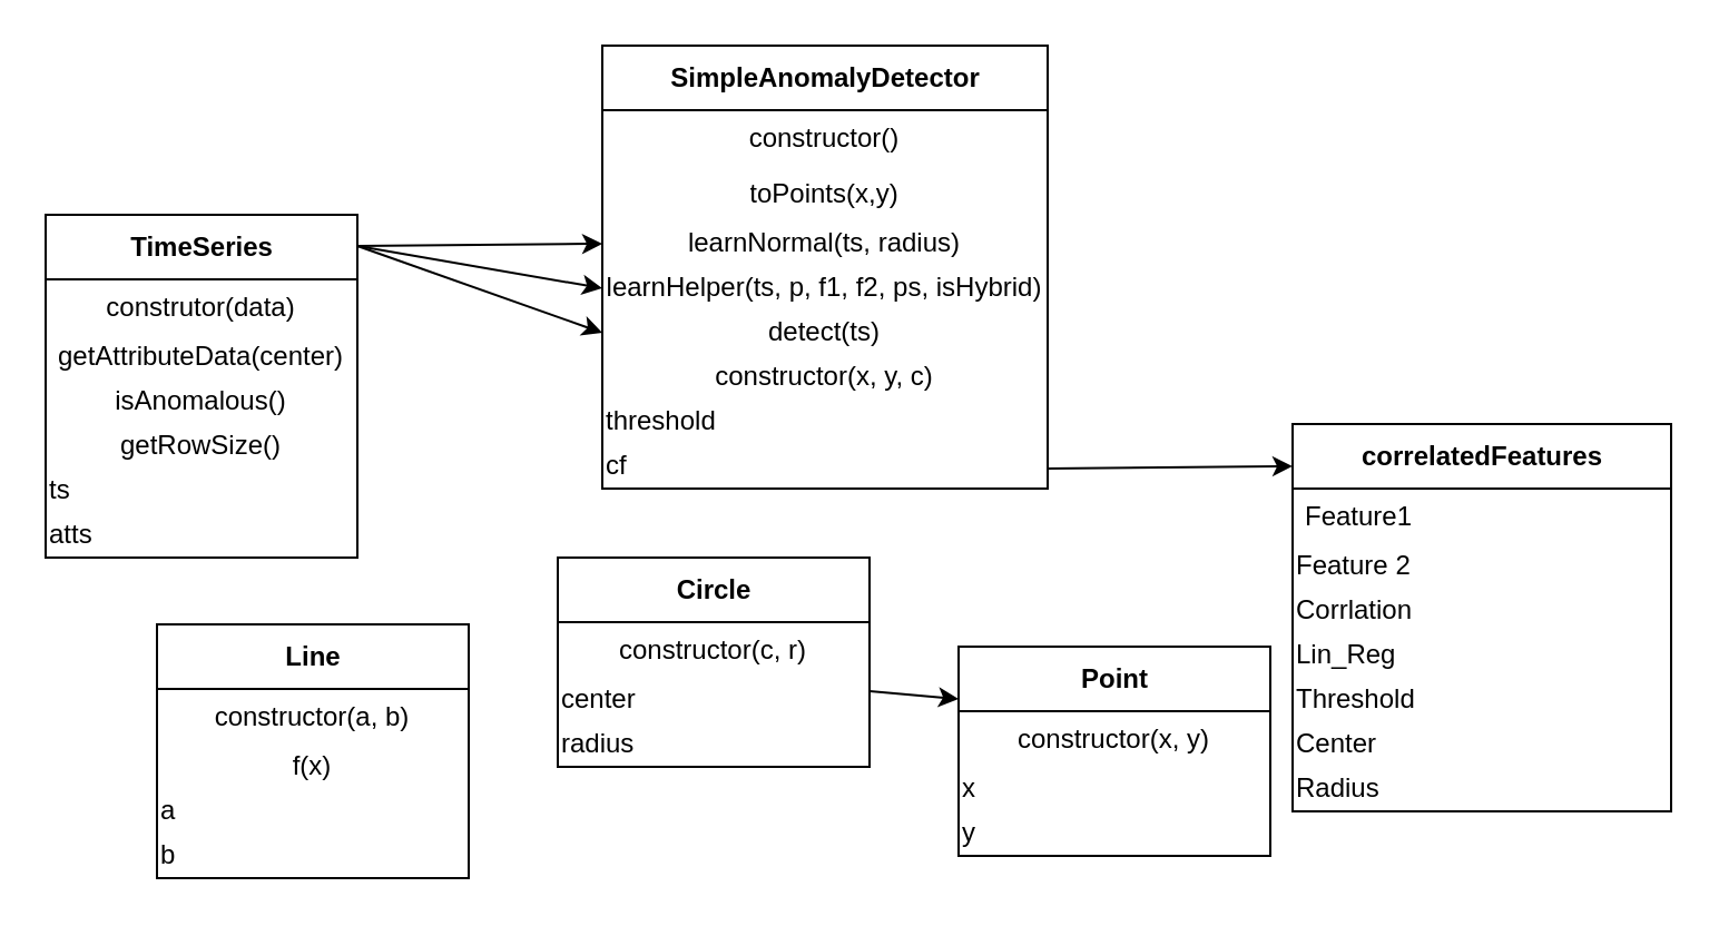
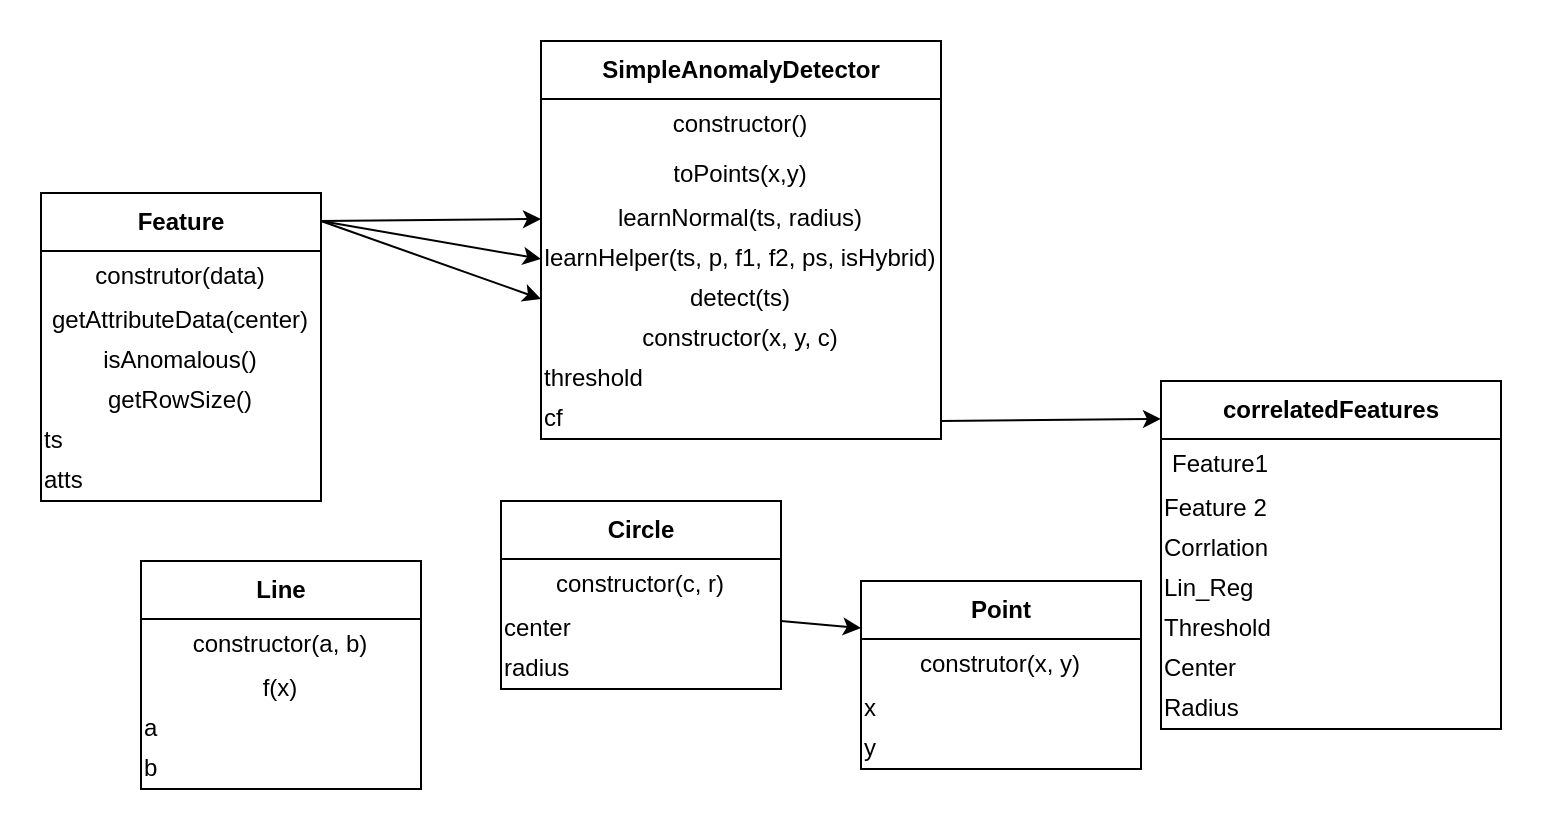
  <mxCell id="0" />
  <mxCell id="1" parent="0" />
  <mxCell id="2" value="correlatedFeatures" style="swimlane;fontStyle=1;align=center;verticalAlign=middle;childLayout=stackLayout;horizontal=1;startSize=29;horizontalStack=0;resizeParent=1;resizeParentMax=0;resizeLast=0;collapsible=0;marginBottom=0;html=1;strokeWidth=1;" vertex="1" parent="1"><mxGeometry x="580" y="190" width="170" height="174" as="geometry" /></mxCell>
  <mxCell id="3" value="Feature1" style="text;html=1;strokeColor=none;fillColor=none;align=left;verticalAlign=middle;spacingLeft=4;spacingRight=4;overflow=hidden;rotatable=0;points=[[0,0.5],[1,0.5]];portConstraint=eastwest;" vertex="1" parent="2"><mxGeometry y="29" width="170" height="25" as="geometry" /></mxCell>
  <mxCell id="4" value="Feature 2" style="text;html=1;strokeColor=none;fillColor=none;align=left;verticalAlign=middle;whiteSpace=wrap;rounded=0;" vertex="1" parent="2"><mxGeometry y="54" width="170" height="20" as="geometry" /></mxCell>
  <mxCell id="5" value="Corrlation" style="text;html=1;strokeColor=none;fillColor=none;align=left;verticalAlign=middle;whiteSpace=wrap;rounded=0;" vertex="1" parent="2"><mxGeometry y="74" width="170" height="20" as="geometry" /></mxCell>
  <mxCell id="6" value="Lin_Reg" style="text;html=1;strokeColor=none;fillColor=none;align=left;verticalAlign=middle;whiteSpace=wrap;rounded=0;" vertex="1" parent="2"><mxGeometry y="94" width="170" height="20" as="geometry" /></mxCell>
  <mxCell id="7" value="Threshold" style="text;html=1;strokeColor=none;fillColor=none;align=left;verticalAlign=middle;whiteSpace=wrap;rounded=0;" vertex="1" parent="2"><mxGeometry y="114" width="170" height="20" as="geometry" /></mxCell>
  <mxCell id="8" value="Center" style="text;html=1;strokeColor=none;fillColor=none;align=left;verticalAlign=middle;whiteSpace=wrap;rounded=0;" vertex="1" parent="2"><mxGeometry y="134" width="170" height="20" as="geometry" /></mxCell>
  <mxCell id="9" value="Radius" style="text;html=1;strokeColor=none;fillColor=none;align=left;verticalAlign=middle;whiteSpace=wrap;rounded=0;" vertex="1" parent="2"><mxGeometry y="154" width="170" height="20" as="geometry" /></mxCell>
  <mxCell id="10" value="SimpleAnomalyDetector" style="swimlane;fontStyle=1;align=center;verticalAlign=middle;childLayout=stackLayout;horizontal=1;startSize=29;horizontalStack=0;resizeParent=1;resizeParentMax=0;resizeLast=0;collapsible=0;marginBottom=0;html=1;strokeWidth=1;" vertex="1" parent="1"><mxGeometry x="270" y="20" width="200" height="199" as="geometry" /></mxCell>
  <mxCell id="11" value="constructor()" style="text;html=1;strokeColor=none;fillColor=none;align=center;verticalAlign=middle;spacingLeft=4;spacingRight=4;overflow=hidden;rotatable=0;points=[[0,0.5],[1,0.5]];portConstraint=eastwest;" vertex="1" parent="10"><mxGeometry y="29" width="200" height="25" as="geometry" /></mxCell>
  <mxCell id="12" value="toPoints(x,y)" style="text;html=1;strokeColor=none;fillColor=none;align=center;verticalAlign=middle;spacingLeft=4;spacingRight=4;overflow=hidden;rotatable=0;points=[[0,0.5],[1,0.5]];portConstraint=eastwest;" vertex="1" parent="10"><mxGeometry y="54" width="200" height="25" as="geometry" /></mxCell>
  <mxCell id="13" value="learnNormal(ts, radius)" style="text;html=1;strokeColor=none;fillColor=none;align=center;verticalAlign=middle;whiteSpace=wrap;rounded=0;" vertex="1" parent="10"><mxGeometry y="79" width="200" height="20" as="geometry" /></mxCell>
  <mxCell id="14" value="learnHelper(ts, p, f1, f2, ps, isHybrid)" style="text;html=1;strokeColor=none;fillColor=none;align=center;verticalAlign=middle;whiteSpace=wrap;rounded=0;" vertex="1" parent="10"><mxGeometry y="99" width="200" height="20" as="geometry" /></mxCell>
  <mxCell id="15" value="detect(ts)" style="text;html=1;strokeColor=none;fillColor=none;align=center;verticalAlign=middle;whiteSpace=wrap;rounded=0;" vertex="1" parent="10"><mxGeometry y="119" width="200" height="20" as="geometry" /></mxCell>
  <mxCell id="16" value="constructor(x, y, c)" style="text;html=1;strokeColor=none;fillColor=none;align=center;verticalAlign=middle;whiteSpace=wrap;rounded=0;" vertex="1" parent="10"><mxGeometry y="139" width="200" height="20" as="geometry" /></mxCell>
  <mxCell id="17" value="threshold" style="text;html=1;strokeColor=none;fillColor=none;align=left;verticalAlign=middle;whiteSpace=wrap;rounded=0;" vertex="1" parent="10"><mxGeometry y="159" width="200" height="20" as="geometry" /></mxCell>
  <mxCell id="18" value="cf" style="text;html=1;strokeColor=none;fillColor=none;align=left;verticalAlign=middle;whiteSpace=wrap;rounded=0;" vertex="1" parent="10"><mxGeometry y="179" width="200" height="20" as="geometry" /></mxCell>
- <mxCell id="19" value="TimeSeries" style="swimlane;fontStyle=1;align=center;verticalAlign=middle;childLayout=stackLayout;horizontal=1;startSize=29;horizontalStack=0;resizeParent=1;resizeParentMax=0;resizeLast=0;collapsible=0;marginBottom=0;html=1;strokeWidth=1;" vertex="1" parent="1"><mxGeometry x="20" y="96" width="140" height="154" as="geometry" /></mxCell>
+ <mxCell id="19" value="Feature" style="swimlane;fontStyle=1;align=center;verticalAlign=middle;childLayout=stackLayout;horizontal=1;startSize=29;horizontalStack=0;resizeParent=1;resizeParentMax=0;resizeLast=0;collapsible=0;marginBottom=0;html=1;strokeWidth=1;" vertex="1" parent="1"><mxGeometry x="20" y="96" width="140" height="154" as="geometry" /></mxCell>
  <mxCell id="20" value="construtor(data)" style="text;html=1;strokeColor=none;fillColor=none;align=center;verticalAlign=middle;spacingLeft=4;spacingRight=4;overflow=hidden;rotatable=0;points=[[0,0.5],[1,0.5]];portConstraint=eastwest;" vertex="1" parent="19"><mxGeometry y="29" width="140" height="25" as="geometry" /></mxCell>
  <mxCell id="21" value="getAttributeData(center)" style="text;html=1;strokeColor=none;fillColor=none;align=center;verticalAlign=middle;whiteSpace=wrap;rounded=0;" vertex="1" parent="19"><mxGeometry y="54" width="140" height="20" as="geometry" /></mxCell>
  <mxCell id="22" value="isAnomalous()" style="text;html=1;strokeColor=none;fillColor=none;align=center;verticalAlign=middle;whiteSpace=wrap;rounded=0;" vertex="1" parent="19"><mxGeometry y="74" width="140" height="20" as="geometry" /></mxCell>
  <mxCell id="23" value="getRowSize()" style="text;html=1;strokeColor=none;fillColor=none;align=center;verticalAlign=middle;whiteSpace=wrap;rounded=0;" vertex="1" parent="19"><mxGeometry y="94" width="140" height="20" as="geometry" /></mxCell>
  <mxCell id="24" value="ts" style="text;html=1;strokeColor=none;fillColor=none;align=left;verticalAlign=middle;whiteSpace=wrap;rounded=0;" vertex="1" parent="19"><mxGeometry y="114" width="140" height="20" as="geometry" /></mxCell>
  <mxCell id="25" value="atts" style="text;html=1;strokeColor=none;fillColor=none;align=left;verticalAlign=middle;whiteSpace=wrap;rounded=0;" vertex="1" parent="19"><mxGeometry y="134" width="140" height="20" as="geometry" /></mxCell>
  <mxCell id="26" value="Line" style="swimlane;fontStyle=1;align=center;verticalAlign=middle;childLayout=stackLayout;horizontal=1;startSize=29;horizontalStack=0;resizeParent=1;resizeParentMax=0;resizeLast=0;collapsible=0;marginBottom=0;html=1;strokeWidth=1;" vertex="1" parent="1"><mxGeometry x="70" y="280" width="140" height="114" as="geometry" /></mxCell>
  <mxCell id="27" value="constructor(a, b)" style="text;html=1;strokeColor=none;fillColor=none;align=center;verticalAlign=middle;spacingLeft=4;spacingRight=4;overflow=hidden;rotatable=0;points=[[0,0.5],[1,0.5]];portConstraint=eastwest;" vertex="1" parent="26"><mxGeometry y="29" width="140" height="25" as="geometry" /></mxCell>
  <mxCell id="28" value="f(x)" style="text;html=1;strokeColor=none;fillColor=none;align=center;verticalAlign=middle;whiteSpace=wrap;rounded=0;" vertex="1" parent="26"><mxGeometry y="54" width="140" height="20" as="geometry" /></mxCell>
  <mxCell id="29" value="a" style="text;html=1;strokeColor=none;fillColor=none;align=left;verticalAlign=middle;whiteSpace=wrap;rounded=0;" vertex="1" parent="26"><mxGeometry y="74" width="140" height="20" as="geometry" /></mxCell>
  <mxCell id="30" value="b" style="text;html=1;strokeColor=none;fillColor=none;align=left;verticalAlign=middle;whiteSpace=wrap;rounded=0;" vertex="1" parent="26"><mxGeometry y="94" width="140" height="20" as="geometry" /></mxCell>
  <mxCell id="31" value="Point" style="swimlane;fontStyle=1;align=center;verticalAlign=middle;childLayout=stackLayout;horizontal=1;startSize=29;horizontalStack=0;resizeParent=1;resizeParentMax=0;resizeLast=0;collapsible=0;marginBottom=0;html=1;strokeWidth=1;" vertex="1" parent="1"><mxGeometry x="430" y="290" width="140" height="94" as="geometry" /></mxCell>
- <mxCell id="32" value="constructor(x, y)" style="text;html=1;strokeColor=none;fillColor=none;align=center;verticalAlign=middle;spacingLeft=4;spacingRight=4;overflow=hidden;rotatable=0;points=[[0,0.5],[1,0.5]];portConstraint=eastwest;" vertex="1" parent="31"><mxGeometry y="29" width="140" height="25" as="geometry" /></mxCell>
+ <mxCell id="32" value="construtor(x, y)" style="text;html=1;strokeColor=none;fillColor=none;align=center;verticalAlign=middle;spacingLeft=4;spacingRight=4;overflow=hidden;rotatable=0;points=[[0,0.5],[1,0.5]];portConstraint=eastwest;" vertex="1" parent="31"><mxGeometry y="29" width="140" height="25" as="geometry" /></mxCell>
  <mxCell id="33" value="x" style="text;html=1;strokeColor=none;fillColor=none;align=left;verticalAlign=middle;whiteSpace=wrap;rounded=0;" vertex="1" parent="31"><mxGeometry y="54" width="140" height="20" as="geometry" /></mxCell>
  <mxCell id="34" value="y" style="text;html=1;strokeColor=none;fillColor=none;align=left;verticalAlign=middle;whiteSpace=wrap;rounded=0;" vertex="1" parent="31"><mxGeometry y="74" width="140" height="20" as="geometry" /></mxCell>
  <mxCell id="35" value="Circle" style="swimlane;fontStyle=1;align=center;verticalAlign=middle;childLayout=stackLayout;horizontal=1;startSize=29;horizontalStack=0;resizeParent=1;resizeParentMax=0;resizeLast=0;collapsible=0;marginBottom=0;html=1;strokeWidth=1;" vertex="1" parent="1"><mxGeometry x="250" y="250" width="140" height="94" as="geometry" /></mxCell>
  <mxCell id="36" value="constructor(c, r)" style="text;html=1;strokeColor=none;fillColor=none;align=center;verticalAlign=middle;spacingLeft=4;spacingRight=4;overflow=hidden;rotatable=0;points=[[0,0.5],[1,0.5]];portConstraint=eastwest;" vertex="1" parent="35"><mxGeometry y="29" width="140" height="25" as="geometry" /></mxCell>
  <mxCell id="37" value="center" style="text;html=1;strokeColor=none;fillColor=none;align=left;verticalAlign=middle;whiteSpace=wrap;rounded=0;" vertex="1" parent="35"><mxGeometry y="54" width="140" height="20" as="geometry" /></mxCell>
  <mxCell id="38" value="radius" style="text;html=1;strokeColor=none;fillColor=none;align=left;verticalAlign=middle;whiteSpace=wrap;rounded=0;" vertex="1" parent="35"><mxGeometry y="74" width="140" height="20" as="geometry" /></mxCell>
  <mxCell id="39" value="" style="endArrow=classic;html=1;entryX=0;entryY=0.5;entryDx=0;entryDy=0;" edge="1" parent="1" target="13"><mxGeometry width="50" height="50" relative="1" as="geometry"><mxPoint x="160" y="110" as="sourcePoint" /><mxPoint x="210" y="60" as="targetPoint" /></mxGeometry></mxCell>
  <mxCell id="40" value="" style="endArrow=classic;html=1;entryX=0;entryY=0.5;entryDx=0;entryDy=0;" edge="1" parent="1" target="14"><mxGeometry width="50" height="50" relative="1" as="geometry"><mxPoint x="160" y="110" as="sourcePoint" /><mxPoint x="210" y="60" as="targetPoint" /></mxGeometry></mxCell>
  <mxCell id="41" value="" style="endArrow=classic;html=1;entryX=0;entryY=0.5;entryDx=0;entryDy=0;" edge="1" parent="1" target="15"><mxGeometry width="50" height="50" relative="1" as="geometry"><mxPoint x="160" y="110" as="sourcePoint" /><mxPoint x="210" y="60" as="targetPoint" /></mxGeometry></mxCell>
  <mxCell id="42" value="" style="endArrow=classic;html=1;entryX=0;entryY=0.109;entryDx=0;entryDy=0;entryPerimeter=0;" edge="1" parent="1" target="2"><mxGeometry width="50" height="50" relative="1" as="geometry"><mxPoint x="470" y="210" as="sourcePoint" /><mxPoint x="520" y="160" as="targetPoint" /></mxGeometry></mxCell>
  <mxCell id="43" value="" style="endArrow=classic;html=1;entryX=0;entryY=0.25;entryDx=0;entryDy=0;" edge="1" parent="1" target="31"><mxGeometry width="50" height="50" relative="1" as="geometry"><mxPoint x="390" y="310" as="sourcePoint" /><mxPoint x="440" y="260" as="targetPoint" /></mxGeometry></mxCell>
